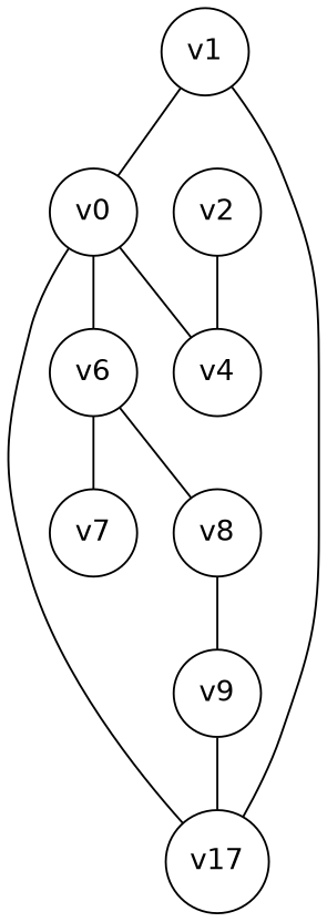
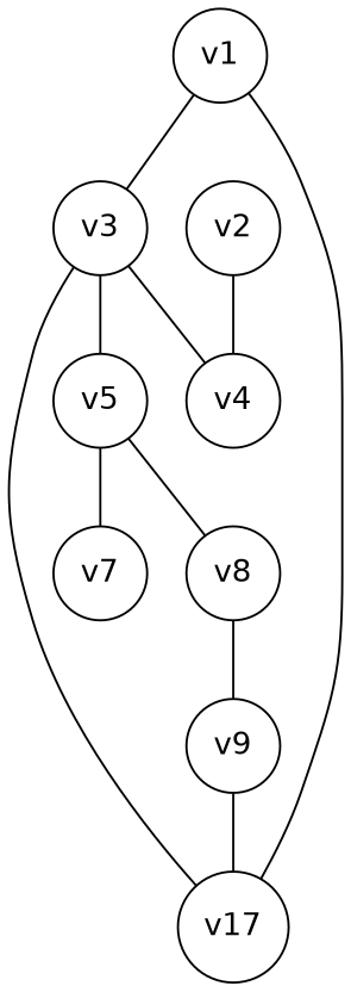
  digraph {
    fontname=Helvetica
    node [fontname=Helvetica shape=circle]
    edge [dir=none fontname=Helvetica]
    v1 [width=0.6]
-   v3 [width=0.6 label=v0]
+   v3 [width=0.6]
    n3 [label=v17 width=0.6]
    v4 [width=0.6]
-   v6 [width=0.6]
+   v6 [width=0.6 label=v5]
    v7 [width=0.6]
    v8 [width=0.6]
    v2 [width=0.6]
    v9 [width=0.6]
    v1 -> v3
    v1 -> n3
    v3 -> n3
    v3 -> v4
    v3 -> v6
    v6 -> v7
    v6 -> v8
    v8 -> v9
    v2 -> v4
    v9 -> n3
  }
